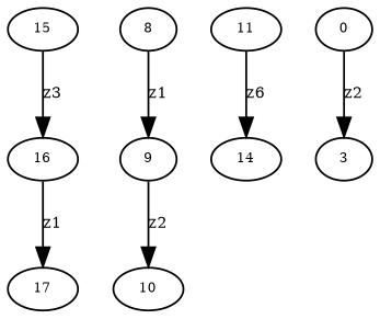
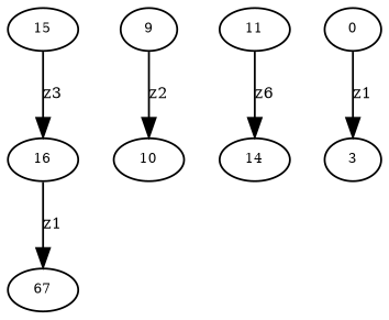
  digraph {
    node [fontsize=7]
    edge [fontsize=8]
-   n1 [height=.01 label=17 width=.01]
+   n1 [height=.01 label=67 width=.01]
    n2 [height=.01 label=16 width=.01]
    n3 [height=.01 label=15 width=.01]
    n4 [height=.01 label=10 width=.01]
    n5 [height=.01 label=9 width=.01]
-   n6 [height=.01 label=8 width=.01]
    n7 [height=.01 label=14 width=.01]
    n8 [height=.01 label=11 width=.01]
    n9 [height=.01 label=3 width=.01]
    n10 [height=.01 label=0 width=.01]
    n2 -> n1 [label=z1]
    n3 -> n2 [label=z3]
    n5 -> n4 [label=z2]
-   n6 -> n5 [label=z1]
    n8 -> n7 [label=z6]
-   n10 -> n9 [label=z2]
+   n10 -> n9 [label=z1]
  }
